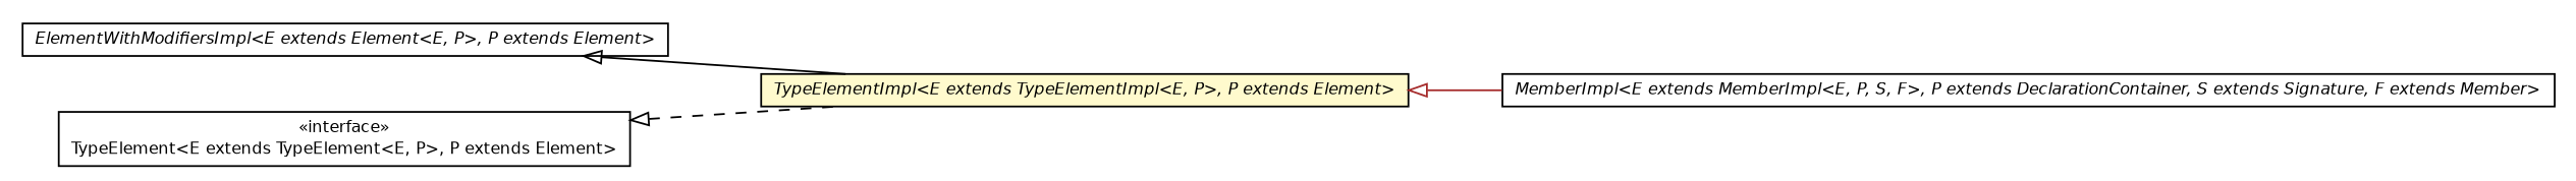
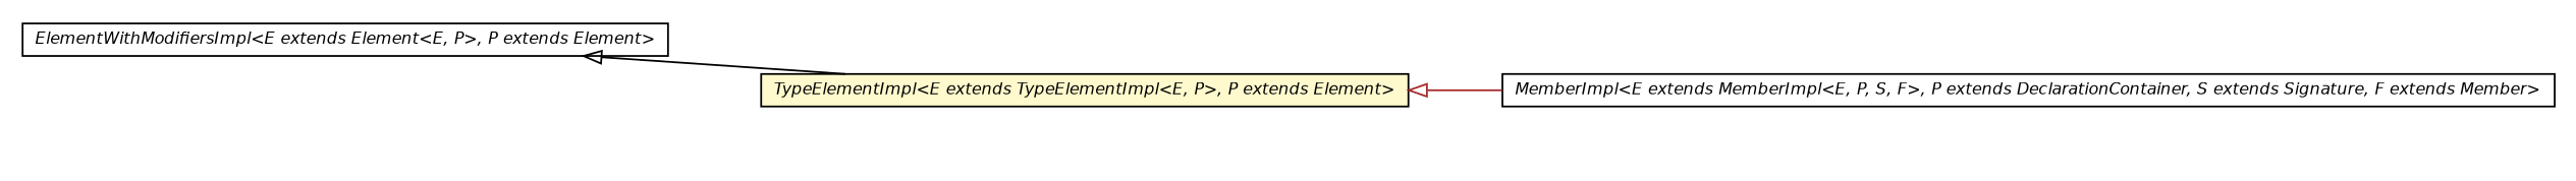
  digraph {
    nodesep=0.25
    ranksep=0.5
    rankdir=LR
    node [fontcolor=black fontname=Helvetica fontsize=9.0 shape=plaintext]
    edge [arrowtail=empty dir=back fontname=Helvetica fontsize=10 headport=p labelfontname=Helvetica labelfontsize=10 tailport=p color=black]
    n1 [label=<<table title="chameleon.core.member.MemberImpl" border="0" cellborder="1" cellspacing="0" cellpadding="2" port="p" href="../member/MemberImpl.html"> 		<tr><td><table border="0" cellspacing="0" cellpadding="1"> <tr><td align="center" balign="center"><font face="Helvetica-Oblique"> MemberImpl&lt;E extends MemberImpl&lt;E, P, S, F&gt;, P extends DeclarationContainer, S extends Signature, F extends Member&gt; </font></td></tr> 		</table></td></tr> 		</table>>]
    n2 [label=<<table title="chameleon.core.modifier.ElementWithModifiersImpl" border="0" cellborder="1" cellspacing="0" cellpadding="2" port="p" href="../modifier/ElementWithModifiersImpl.html"> 		<tr><td><table border="0" cellspacing="0" cellpadding="1"> <tr><td align="center" balign="center"><font face="Helvetica-Oblique"> ElementWithModifiersImpl&lt;E extends Element&lt;E, P&gt;, P extends Element&gt; </font></td></tr> 		</table></td></tr> 		</table>>]
    n3 [label=<<table title="chameleon.core.type.TypeElementImpl" border="0" cellborder="1" cellspacing="0" cellpadding="2" port="p" bgcolor="lemonChiffon" href="./TypeElementImpl.html"> 		<tr><td><table border="0" cellspacing="0" cellpadding="1"> <tr><td align="center" balign="center"><font face="Helvetica-Oblique"> TypeElementImpl&lt;E extends TypeElementImpl&lt;E, P&gt;, P extends Element&gt; </font></td></tr> 		</table></td></tr> 		</table>>]
-   n4 [label=<<table title="chameleon.core.type.TypeElement" border="0" cellborder="1" cellspacing="0" cellpadding="2" port="p" href="./TypeElement.html"> 		<tr><td><table border="0" cellspacing="0" cellpadding="1"> <tr><td align="center" balign="center"> &#171;interface&#187; </td></tr> <tr><td align="center" balign="center"> TypeElement&lt;E extends TypeElement&lt;E, P&gt;, P extends Element&gt; </td></tr> 		</table></td></tr> 		</table>>]
    n2 -> n3
    n3 -> n1 [color=brown]
-   n4 -> n3 [style=dashed]
  }
